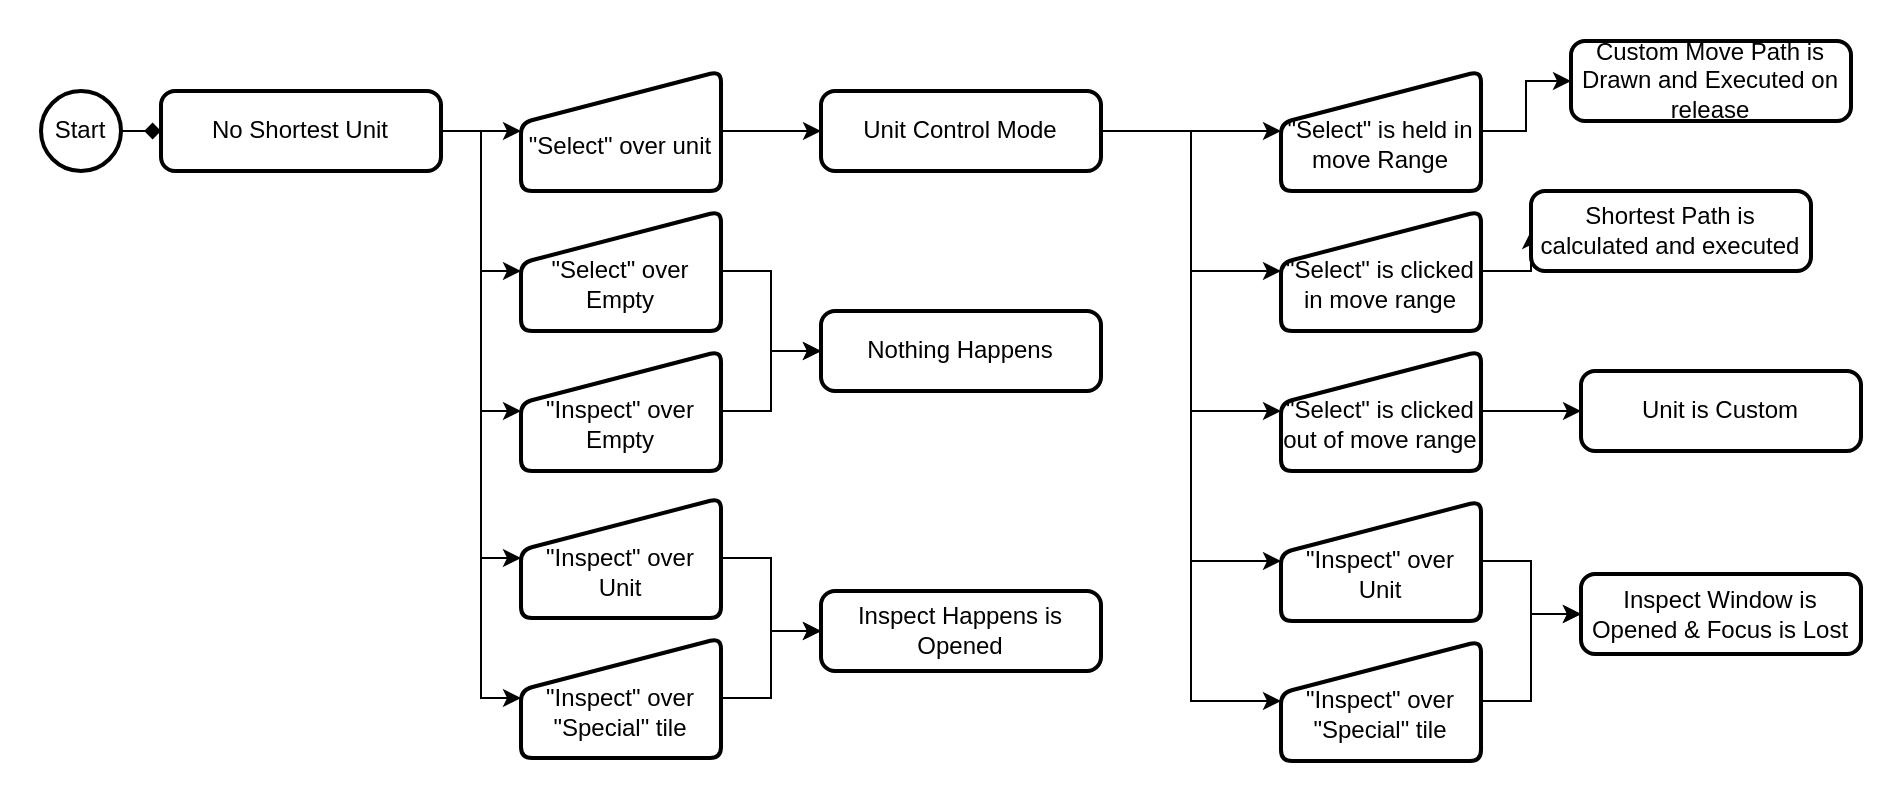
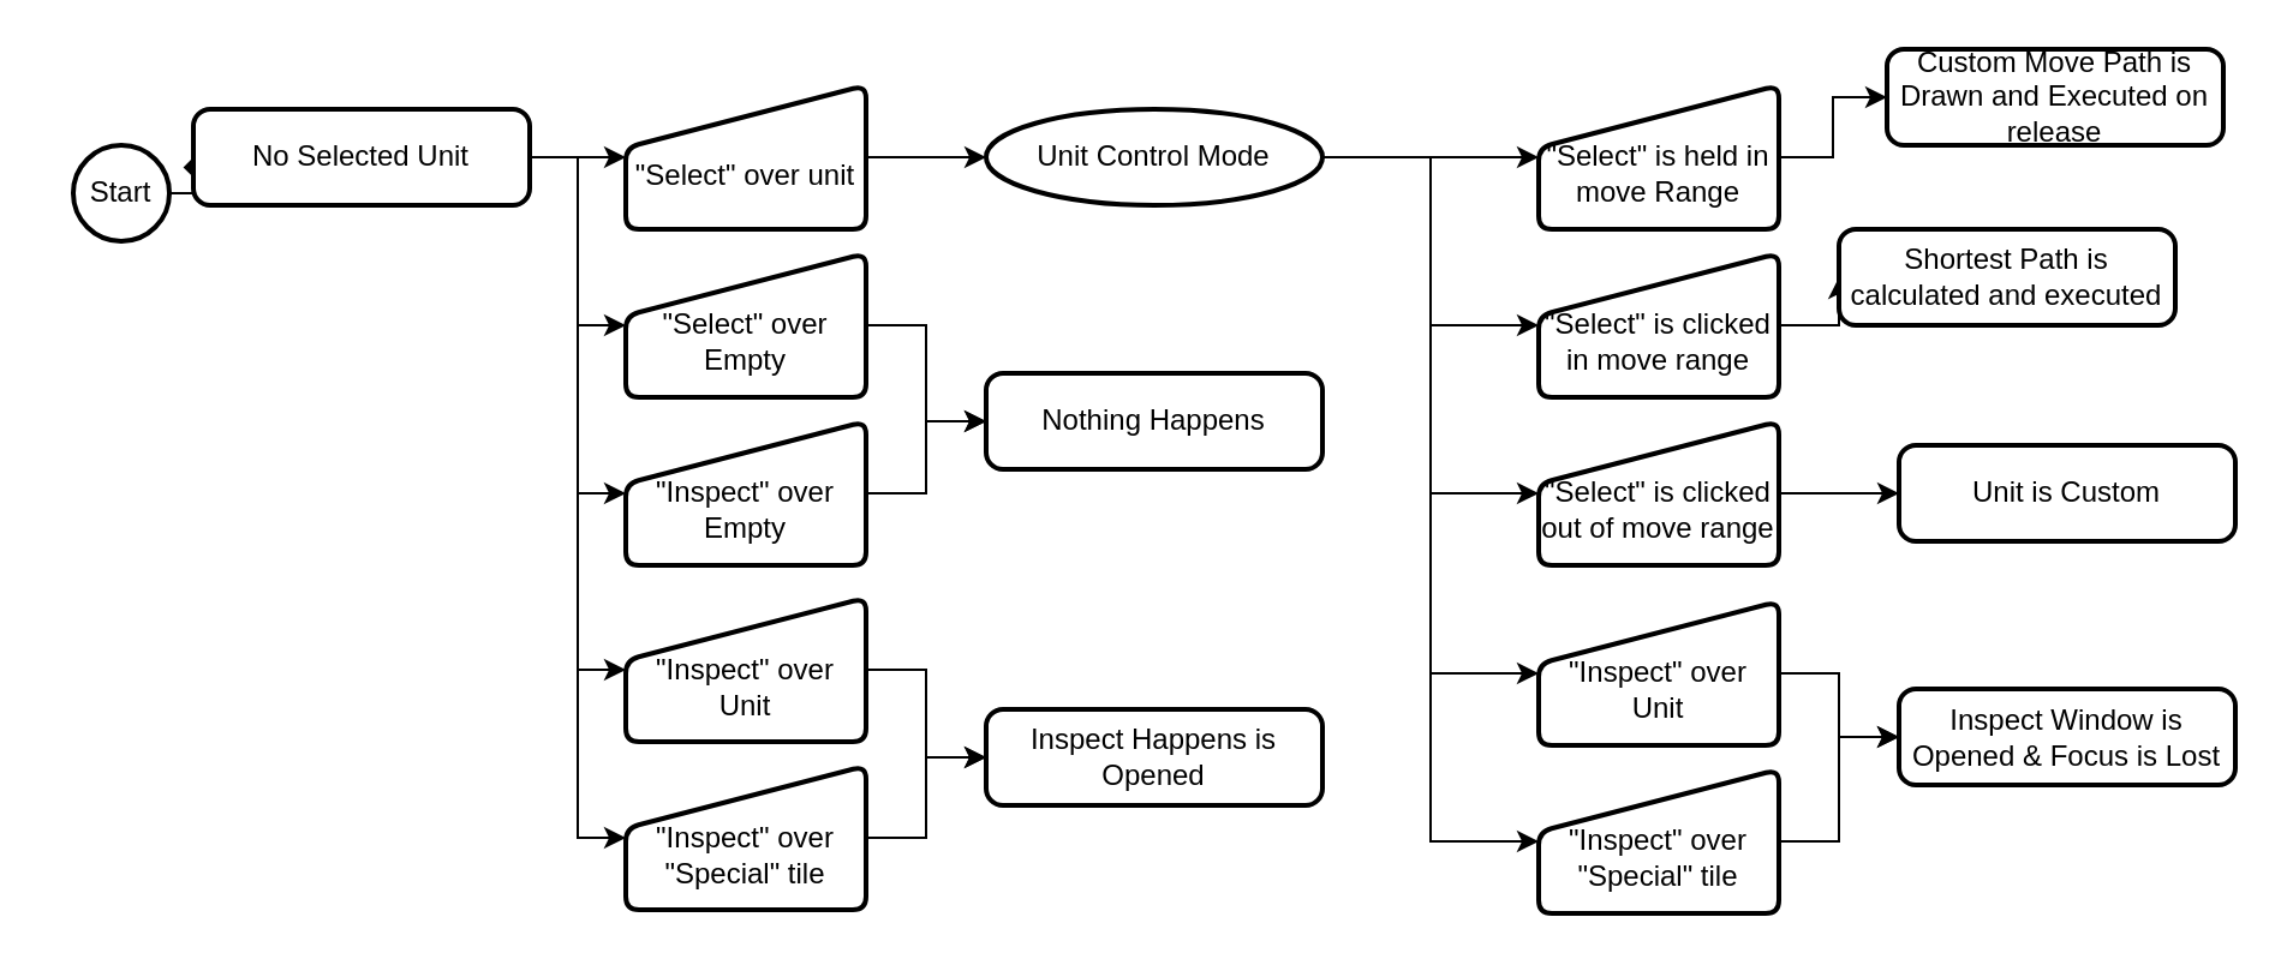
  <mxCell id="0" />
  <mxCell id="1" parent="0" />
  <mxCell id="2" style="edgeStyle=orthogonalEdgeStyle;rounded=0;orthogonalLoop=1;jettySize=auto;html=1;exitX=1;exitY=0.5;exitDx=0;exitDy=0;exitPerimeter=0;entryX=0;entryY=0.5;entryDx=0;entryDy=0;endArrow=diamond;" edge="1" parent="1" source="3" target="9"><mxGeometry relative="1" as="geometry" /></mxCell>
- <mxCell id="3" value="Start" style="strokeWidth=2;html=1;shape=mxgraph.flowchart.start_2;whiteSpace=wrap;" vertex="1" parent="1"><mxGeometry x="20" y="45" width="40" height="40" as="geometry" /></mxCell>
+ <mxCell id="3" value="Start" style="strokeWidth=2;html=1;shape=mxgraph.flowchart.start_2;whiteSpace=wrap;" vertex="1" parent="1"><mxGeometry x="30" y="60" width="40" height="40" as="geometry" /></mxCell>
  <mxCell id="4" style="edgeStyle=orthogonalEdgeStyle;rounded=0;orthogonalLoop=1;jettySize=auto;html=1;exitX=1;exitY=0.5;exitDx=0;exitDy=0;entryX=0;entryY=0.5;entryDx=0;entryDy=0;" edge="1" parent="1" source="9" target="11"><mxGeometry relative="1" as="geometry" /></mxCell>
  <mxCell id="5" style="edgeStyle=orthogonalEdgeStyle;rounded=0;orthogonalLoop=1;jettySize=auto;html=1;exitX=1;exitY=0.5;exitDx=0;exitDy=0;entryX=0;entryY=0.5;entryDx=0;entryDy=0;" edge="1" parent="1" source="9" target="13"><mxGeometry relative="1" as="geometry" /></mxCell>
  <mxCell id="6" style="edgeStyle=orthogonalEdgeStyle;rounded=0;orthogonalLoop=1;jettySize=auto;html=1;exitX=1;exitY=0.5;exitDx=0;exitDy=0;entryX=0;entryY=0.5;entryDx=0;entryDy=0;" edge="1" parent="1" source="9" target="15"><mxGeometry relative="1" as="geometry" /></mxCell>
  <mxCell id="7" style="edgeStyle=orthogonalEdgeStyle;rounded=0;orthogonalLoop=1;jettySize=auto;html=1;exitX=1;exitY=0.5;exitDx=0;exitDy=0;entryX=0;entryY=0.5;entryDx=0;entryDy=0;" edge="1" parent="1" source="9" target="17"><mxGeometry relative="1" as="geometry" /></mxCell>
  <mxCell id="8" style="edgeStyle=orthogonalEdgeStyle;rounded=0;orthogonalLoop=1;jettySize=auto;html=1;exitX=1;exitY=0.5;exitDx=0;exitDy=0;entryX=0;entryY=0.5;entryDx=0;entryDy=0;" edge="1" parent="1" source="9" target="19"><mxGeometry relative="1" as="geometry" /></mxCell>
- <mxCell id="9" value="No Shortest Unit" style="rounded=1;whiteSpace=wrap;html=1;absoluteArcSize=1;arcSize=14;strokeWidth=2;" vertex="1" parent="1"><mxGeometry x="80" y="45" width="140" height="40" as="geometry" /></mxCell>
+ <mxCell id="9" value="No Selected Unit" style="rounded=1;whiteSpace=wrap;html=1;absoluteArcSize=1;arcSize=14;strokeWidth=2;" vertex="1" parent="1"><mxGeometry x="80" y="45" width="140" height="40" as="geometry" /></mxCell>
  <mxCell id="10" style="edgeStyle=orthogonalEdgeStyle;rounded=0;orthogonalLoop=1;jettySize=auto;html=1;exitX=1;exitY=0.5;exitDx=0;exitDy=0;entryX=0;entryY=0.5;entryDx=0;entryDy=0;" edge="1" parent="1" source="11" target="27"><mxGeometry relative="1" as="geometry" /></mxCell>
  <mxCell id="11" value="&lt;br&gt;&lt;div&gt;&quot;Select&quot; over unit&lt;/div&gt;" style="html=1;strokeWidth=2;shape=manualInput;whiteSpace=wrap;rounded=1;size=26;arcSize=11;" vertex="1" parent="1"><mxGeometry x="260" y="35" width="100" height="60" as="geometry" /></mxCell>
  <mxCell id="12" style="edgeStyle=orthogonalEdgeStyle;rounded=0;orthogonalLoop=1;jettySize=auto;html=1;exitX=1;exitY=0.5;exitDx=0;exitDy=0;entryX=0;entryY=0.5;entryDx=0;entryDy=0;" edge="1" parent="1" source="13" target="21"><mxGeometry relative="1" as="geometry" /></mxCell>
  <mxCell id="13" value="&lt;div&gt;&lt;br&gt;&lt;/div&gt;&lt;div&gt;&quot;Inspect&quot; over Unit&lt;/div&gt;" style="html=1;strokeWidth=2;shape=manualInput;whiteSpace=wrap;rounded=1;size=26;arcSize=11;" vertex="1" parent="1"><mxGeometry x="260" y="248.5" width="100" height="60" as="geometry" /></mxCell>
  <mxCell id="14" style="edgeStyle=orthogonalEdgeStyle;rounded=0;orthogonalLoop=1;jettySize=auto;html=1;exitX=1;exitY=0.5;exitDx=0;exitDy=0;entryX=0;entryY=0.5;entryDx=0;entryDy=0;" edge="1" parent="1" source="15" target="20"><mxGeometry relative="1" as="geometry" /></mxCell>
  <mxCell id="15" value="&lt;div&gt;&lt;br&gt;&lt;/div&gt;&lt;div&gt;&quot;Select&quot; over Empty&lt;br&gt;&lt;/div&gt;" style="html=1;strokeWidth=2;shape=manualInput;whiteSpace=wrap;rounded=1;size=26;arcSize=11;" vertex="1" parent="1"><mxGeometry x="260" y="105" width="100" height="60" as="geometry" /></mxCell>
  <mxCell id="16" style="edgeStyle=orthogonalEdgeStyle;rounded=0;orthogonalLoop=1;jettySize=auto;html=1;exitX=1;exitY=0.5;exitDx=0;exitDy=0;entryX=0;entryY=0.5;entryDx=0;entryDy=0;" edge="1" parent="1" source="17" target="20"><mxGeometry relative="1" as="geometry" /></mxCell>
  <mxCell id="17" value="&lt;div&gt;&lt;br&gt;&lt;/div&gt;&lt;div&gt;&quot;Inspect&quot; over Empty&lt;br&gt;&lt;/div&gt;" style="html=1;strokeWidth=2;shape=manualInput;whiteSpace=wrap;rounded=1;size=26;arcSize=11;" vertex="1" parent="1"><mxGeometry x="260" y="175" width="100" height="60" as="geometry" /></mxCell>
  <mxCell id="18" style="edgeStyle=orthogonalEdgeStyle;rounded=0;orthogonalLoop=1;jettySize=auto;html=1;exitX=1;exitY=0.5;exitDx=0;exitDy=0;entryX=0;entryY=0.5;entryDx=0;entryDy=0;" edge="1" parent="1" source="19" target="21"><mxGeometry relative="1" as="geometry" /></mxCell>
  <mxCell id="19" value="&lt;div&gt;&lt;br&gt;&lt;/div&gt;&lt;div&gt;&quot;Inspect&quot; over &quot;Special&quot; tile&lt;br&gt;&lt;/div&gt;" style="html=1;strokeWidth=2;shape=manualInput;whiteSpace=wrap;rounded=1;size=26;arcSize=11;" vertex="1" parent="1"><mxGeometry x="260" y="318.5" width="100" height="60" as="geometry" /></mxCell>
  <mxCell id="20" value="Nothing Happens" style="rounded=1;whiteSpace=wrap;html=1;absoluteArcSize=1;arcSize=14;strokeWidth=2;" vertex="1" parent="1"><mxGeometry x="410" y="155" width="140" height="40" as="geometry" /></mxCell>
  <mxCell id="21" value="Inspect Happens is Opened" style="rounded=1;whiteSpace=wrap;html=1;absoluteArcSize=1;arcSize=14;strokeWidth=2;" vertex="1" parent="1"><mxGeometry x="410" y="295" width="140" height="40" as="geometry" /></mxCell>
  <mxCell id="22" style="edgeStyle=orthogonalEdgeStyle;rounded=0;orthogonalLoop=1;jettySize=auto;html=1;exitX=1;exitY=0.5;exitDx=0;exitDy=0;entryX=0;entryY=0.5;entryDx=0;entryDy=0;" edge="1" parent="1" source="27" target="29"><mxGeometry relative="1" as="geometry" /></mxCell>
  <mxCell id="23" style="edgeStyle=orthogonalEdgeStyle;rounded=0;orthogonalLoop=1;jettySize=auto;html=1;exitX=1;exitY=0.5;exitDx=0;exitDy=0;entryX=0;entryY=0.5;entryDx=0;entryDy=0;" edge="1" parent="1" source="27" target="31"><mxGeometry relative="1" as="geometry" /></mxCell>
  <mxCell id="24" style="edgeStyle=orthogonalEdgeStyle;rounded=0;orthogonalLoop=1;jettySize=auto;html=1;exitX=1;exitY=0.5;exitDx=0;exitDy=0;entryX=0;entryY=0.5;entryDx=0;entryDy=0;" edge="1" parent="1" source="27" target="33"><mxGeometry relative="1" as="geometry" /></mxCell>
  <mxCell id="25" style="edgeStyle=orthogonalEdgeStyle;rounded=0;orthogonalLoop=1;jettySize=auto;html=1;exitX=1;exitY=0.5;exitDx=0;exitDy=0;entryX=0;entryY=0.5;entryDx=0;entryDy=0;" edge="1" parent="1" source="27" target="35"><mxGeometry relative="1" as="geometry" /></mxCell>
  <mxCell id="26" style="edgeStyle=orthogonalEdgeStyle;rounded=0;orthogonalLoop=1;jettySize=auto;html=1;exitX=1;exitY=0.5;exitDx=0;exitDy=0;entryX=0;entryY=0.5;entryDx=0;entryDy=0;" edge="1" parent="1" source="27" target="37"><mxGeometry relative="1" as="geometry" /></mxCell>
- <mxCell id="27" value="Unit Control Mode" style="rounded=1;whiteSpace=wrap;html=1;absoluteArcSize=1;arcSize=14;strokeWidth=2;" vertex="1" parent="1"><mxGeometry x="410" y="45" width="140" height="40" as="geometry" /></mxCell>
+ <mxCell id="27" value="Unit Control Mode" style="ellipse;whiteSpace=wrap;html=1;absoluteArcSize=1;arcSize=14;strokeWidth=2;" vertex="1" parent="1"><mxGeometry x="410" y="45" width="140" height="40" as="geometry" /></mxCell>
  <mxCell id="28" style="edgeStyle=orthogonalEdgeStyle;rounded=0;orthogonalLoop=1;jettySize=auto;html=1;exitX=1;exitY=0.5;exitDx=0;exitDy=0;entryX=0;entryY=0.5;entryDx=0;entryDy=0;" edge="1" parent="1" source="29" target="39"><mxGeometry relative="1" as="geometry" /></mxCell>
  <mxCell id="29" value="&lt;div&gt;&lt;br&gt;&lt;/div&gt;&lt;div&gt;&quot;Select&quot; is held in move Range&lt;/div&gt;" style="html=1;strokeWidth=2;shape=manualInput;whiteSpace=wrap;rounded=1;size=26;arcSize=11;" vertex="1" parent="1"><mxGeometry x="640" y="35" width="100" height="60" as="geometry" /></mxCell>
  <mxCell id="30" style="edgeStyle=orthogonalEdgeStyle;rounded=0;orthogonalLoop=1;jettySize=auto;html=1;exitX=1;exitY=0.5;exitDx=0;exitDy=0;entryX=0;entryY=0.5;entryDx=0;entryDy=0;" edge="1" parent="1" source="31" target="40"><mxGeometry relative="1" as="geometry" /></mxCell>
  <mxCell id="31" value="&lt;div&gt;&lt;br&gt;&lt;/div&gt;&lt;div&gt;&quot;Select&quot; is clicked in move range&lt;/div&gt;" style="html=1;strokeWidth=2;shape=manualInput;whiteSpace=wrap;rounded=1;size=26;arcSize=11;" vertex="1" parent="1"><mxGeometry x="640" y="105" width="100" height="60" as="geometry" /></mxCell>
  <mxCell id="32" style="edgeStyle=orthogonalEdgeStyle;rounded=0;orthogonalLoop=1;jettySize=auto;html=1;exitX=1;exitY=0.5;exitDx=0;exitDy=0;entryX=0;entryY=0.5;entryDx=0;entryDy=0;" edge="1" parent="1" source="33" target="41"><mxGeometry relative="1" as="geometry" /></mxCell>
  <mxCell id="33" value="&lt;div&gt;&lt;br&gt;&lt;/div&gt;&lt;div&gt;&quot;Select&quot; is clicked out of move range&lt;/div&gt;" style="html=1;strokeWidth=2;shape=manualInput;whiteSpace=wrap;rounded=1;size=26;arcSize=11;" vertex="1" parent="1"><mxGeometry x="640" y="175" width="100" height="60" as="geometry" /></mxCell>
  <mxCell id="34" style="edgeStyle=orthogonalEdgeStyle;rounded=0;orthogonalLoop=1;jettySize=auto;html=1;exitX=1;exitY=0.5;exitDx=0;exitDy=0;entryX=0;entryY=0.5;entryDx=0;entryDy=0;" edge="1" source="35" target="38" parent="1"><mxGeometry relative="1" as="geometry" /></mxCell>
  <mxCell id="35" value="&lt;div&gt;&lt;br&gt;&lt;/div&gt;&lt;div&gt;&quot;Inspect&quot; over Unit&lt;/div&gt;" style="html=1;strokeWidth=2;shape=manualInput;whiteSpace=wrap;rounded=1;size=26;arcSize=11;" vertex="1" parent="1"><mxGeometry x="640" y="250" width="100" height="60" as="geometry" /></mxCell>
  <mxCell id="36" style="edgeStyle=orthogonalEdgeStyle;rounded=0;orthogonalLoop=1;jettySize=auto;html=1;exitX=1;exitY=0.5;exitDx=0;exitDy=0;entryX=0;entryY=0.5;entryDx=0;entryDy=0;" edge="1" source="37" target="38" parent="1"><mxGeometry relative="1" as="geometry" /></mxCell>
  <mxCell id="37" value="&lt;div&gt;&lt;br&gt;&lt;/div&gt;&lt;div&gt;&quot;Inspect&quot; over &quot;Special&quot; tile&lt;br&gt;&lt;/div&gt;" style="html=1;strokeWidth=2;shape=manualInput;whiteSpace=wrap;rounded=1;size=26;arcSize=11;" vertex="1" parent="1"><mxGeometry x="640" y="320" width="100" height="60" as="geometry" /></mxCell>
  <mxCell id="38" value="Inspect Window is Opened &amp;amp; Focus is Lost" style="rounded=1;whiteSpace=wrap;html=1;absoluteArcSize=1;arcSize=14;strokeWidth=2;" vertex="1" parent="1"><mxGeometry x="790" y="286.5" width="140" height="40" as="geometry" /></mxCell>
  <mxCell id="39" value="Custom Move Path is Drawn and Executed on release" style="rounded=1;whiteSpace=wrap;html=1;absoluteArcSize=1;arcSize=14;strokeWidth=2;" vertex="1" parent="1"><mxGeometry x="785" y="20" width="140" height="40" as="geometry" /></mxCell>
  <mxCell id="40" value="Shortest Path is calculated and executed" style="rounded=1;whiteSpace=wrap;html=1;absoluteArcSize=1;arcSize=14;strokeWidth=2;" vertex="1" parent="1"><mxGeometry x="765" y="95" width="140" height="40" as="geometry" /></mxCell>
  <mxCell id="41" value="Unit is Custom" style="rounded=1;whiteSpace=wrap;html=1;absoluteArcSize=1;arcSize=14;strokeWidth=2;" vertex="1" parent="1"><mxGeometry x="790" y="185" width="140" height="40" as="geometry" /></mxCell>
